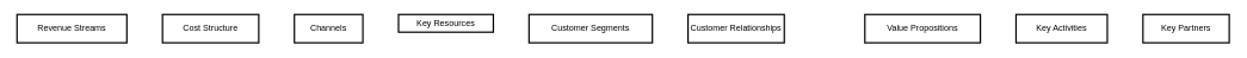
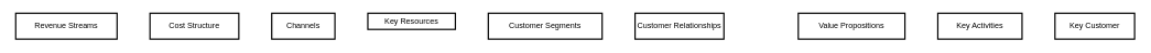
  <mxCell id="0" />
  <mxCell id="1" parent="0" />
  <mxCell id="2" value="Revenue Streams" style="whiteSpace=wrap;strokeWidth=2;" vertex="1" parent="1"><mxGeometry x="20" y="20" width="154" height="40" as="geometry" /></mxCell>
  <mxCell id="3" value="Cost Structure" style="whiteSpace=wrap;strokeWidth=2;" vertex="1" parent="1"><mxGeometry x="224" y="20" width="135" height="40" as="geometry" /></mxCell>
  <mxCell id="4" value="Channels" style="whiteSpace=wrap;strokeWidth=2;" vertex="1" parent="1"><mxGeometry x="409" y="20" width="96" height="40" as="geometry" /></mxCell>
  <mxCell id="5" value="Key Resources" style="whiteSpace=wrap;strokeWidth=2;" vertex="1" parent="1"><mxGeometry x="555" y="20" width="133" height="25" as="geometry" /></mxCell>
  <mxCell id="6" value="Customer Segments" style="whiteSpace=wrap;strokeWidth=2;" vertex="1" parent="1"><mxGeometry x="738" y="20" width="173" height="40" as="geometry" /></mxCell>
  <mxCell id="7" value="Customer Relationships" style="whiteSpace=wrap;strokeWidth=2;" vertex="1" parent="1"><mxGeometry x="961" y="20" width="135" height="40" as="geometry" /></mxCell>
  <mxCell id="8" value="Value Propositions" style="whiteSpace=wrap;strokeWidth=2;" vertex="1" parent="1"><mxGeometry x="1209" y="20" width="162" height="40" as="geometry" /></mxCell>
  <mxCell id="9" value="Key Activities" style="whiteSpace=wrap;strokeWidth=2;" vertex="1" parent="1"><mxGeometry x="1421" y="20" width="128" height="40" as="geometry" /></mxCell>
- <mxCell id="10" value="Key Partners" style="whiteSpace=wrap;strokeWidth=2;" vertex="1" parent="1"><mxGeometry x="1599" y="20" width="121" height="40" as="geometry" /></mxCell>
+ <mxCell id="10" value="Key Customer" style="whiteSpace=wrap;strokeWidth=2;" vertex="1" parent="1"><mxGeometry x="1599" y="20" width="121" height="40" as="geometry" /></mxCell>
